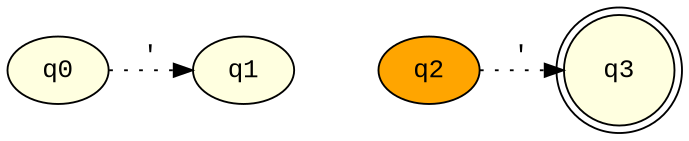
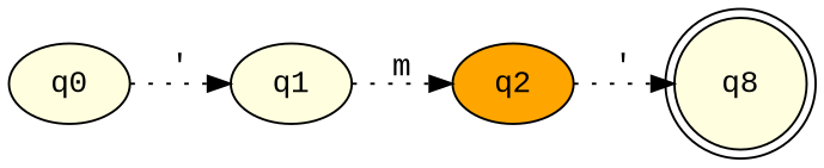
  digraph {
    fontname="Liberation Mono"
    rankdir=LR
    node [fillcolor=lightyellow fontname="Liberation Mono" style=filled]
    edge [fontname="Liberation Mono" style=dotted]
    q0
    q1
    q2 [fillcolor=orange]
-   q3 [shape=doublecircle]
+   q3 [shape=doublecircle label=q8]
    q0 -> q1 [label="'"]
+   q1 -> q2 [label=m]
    q2 -> q3 [label="'"]
  }
